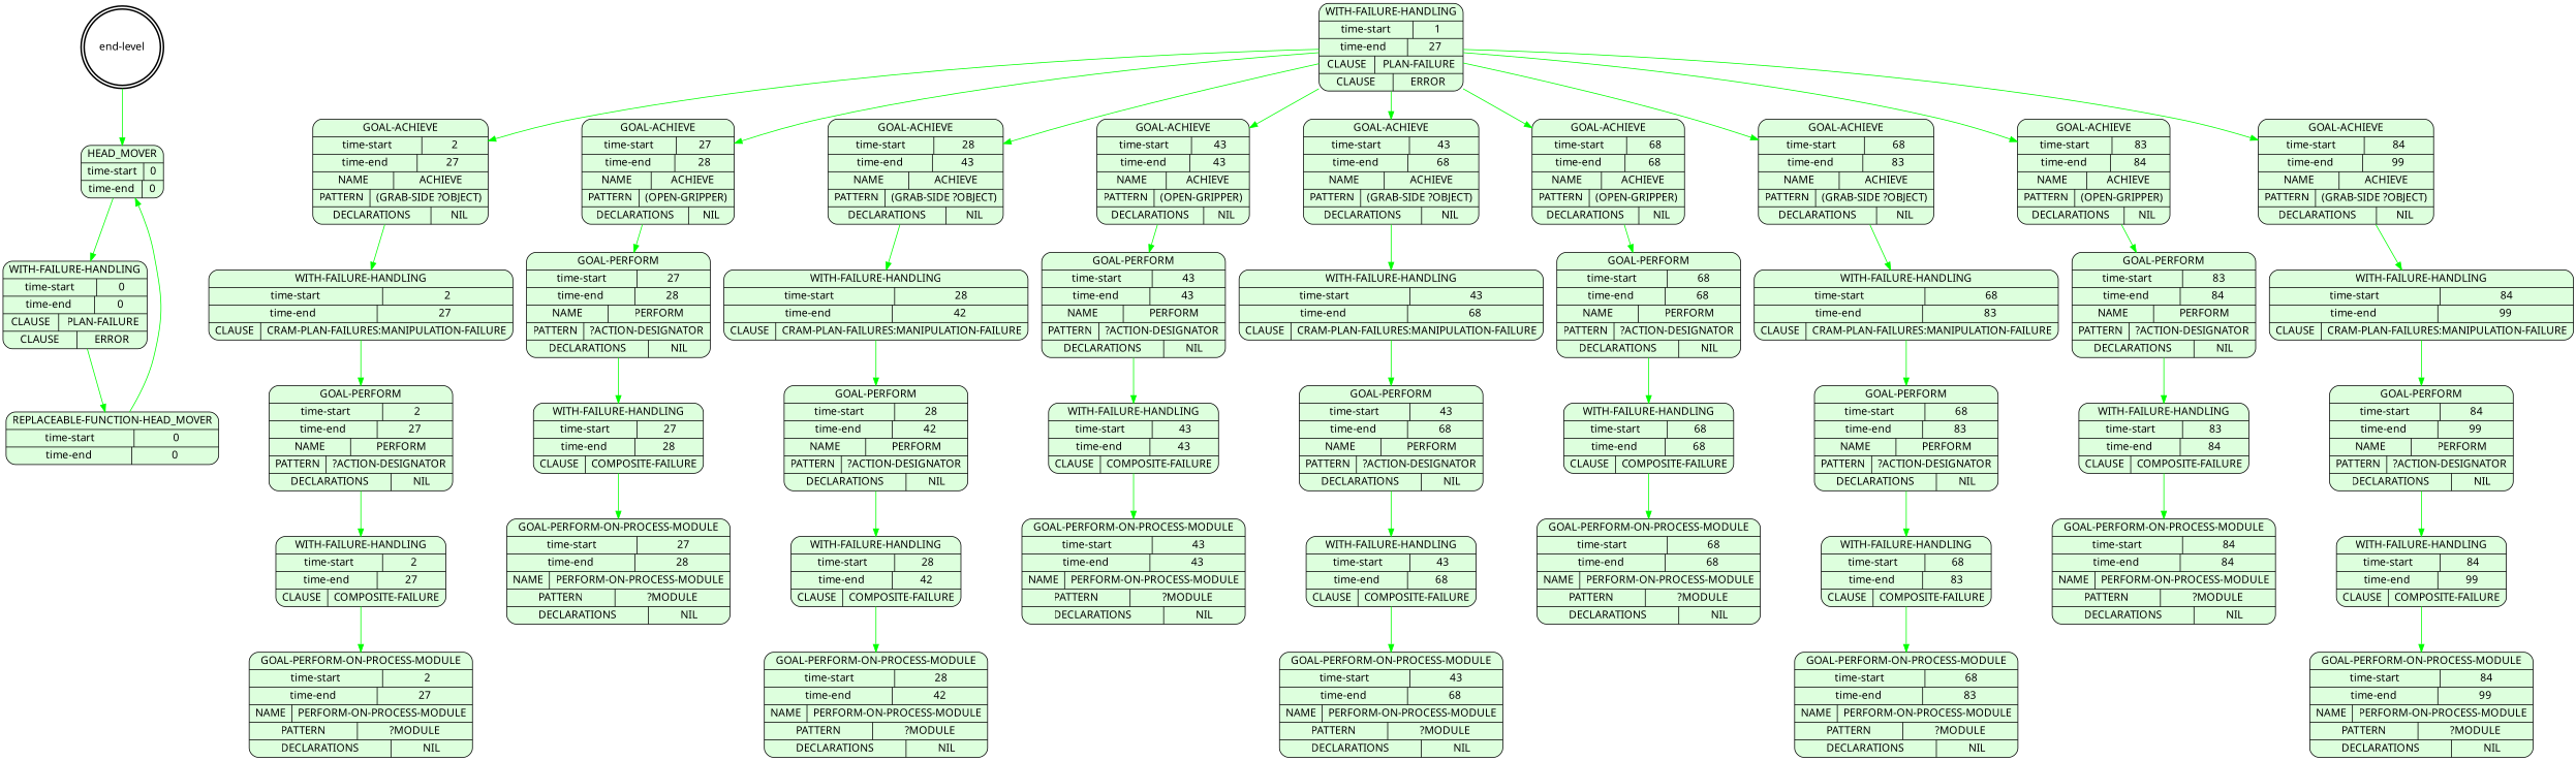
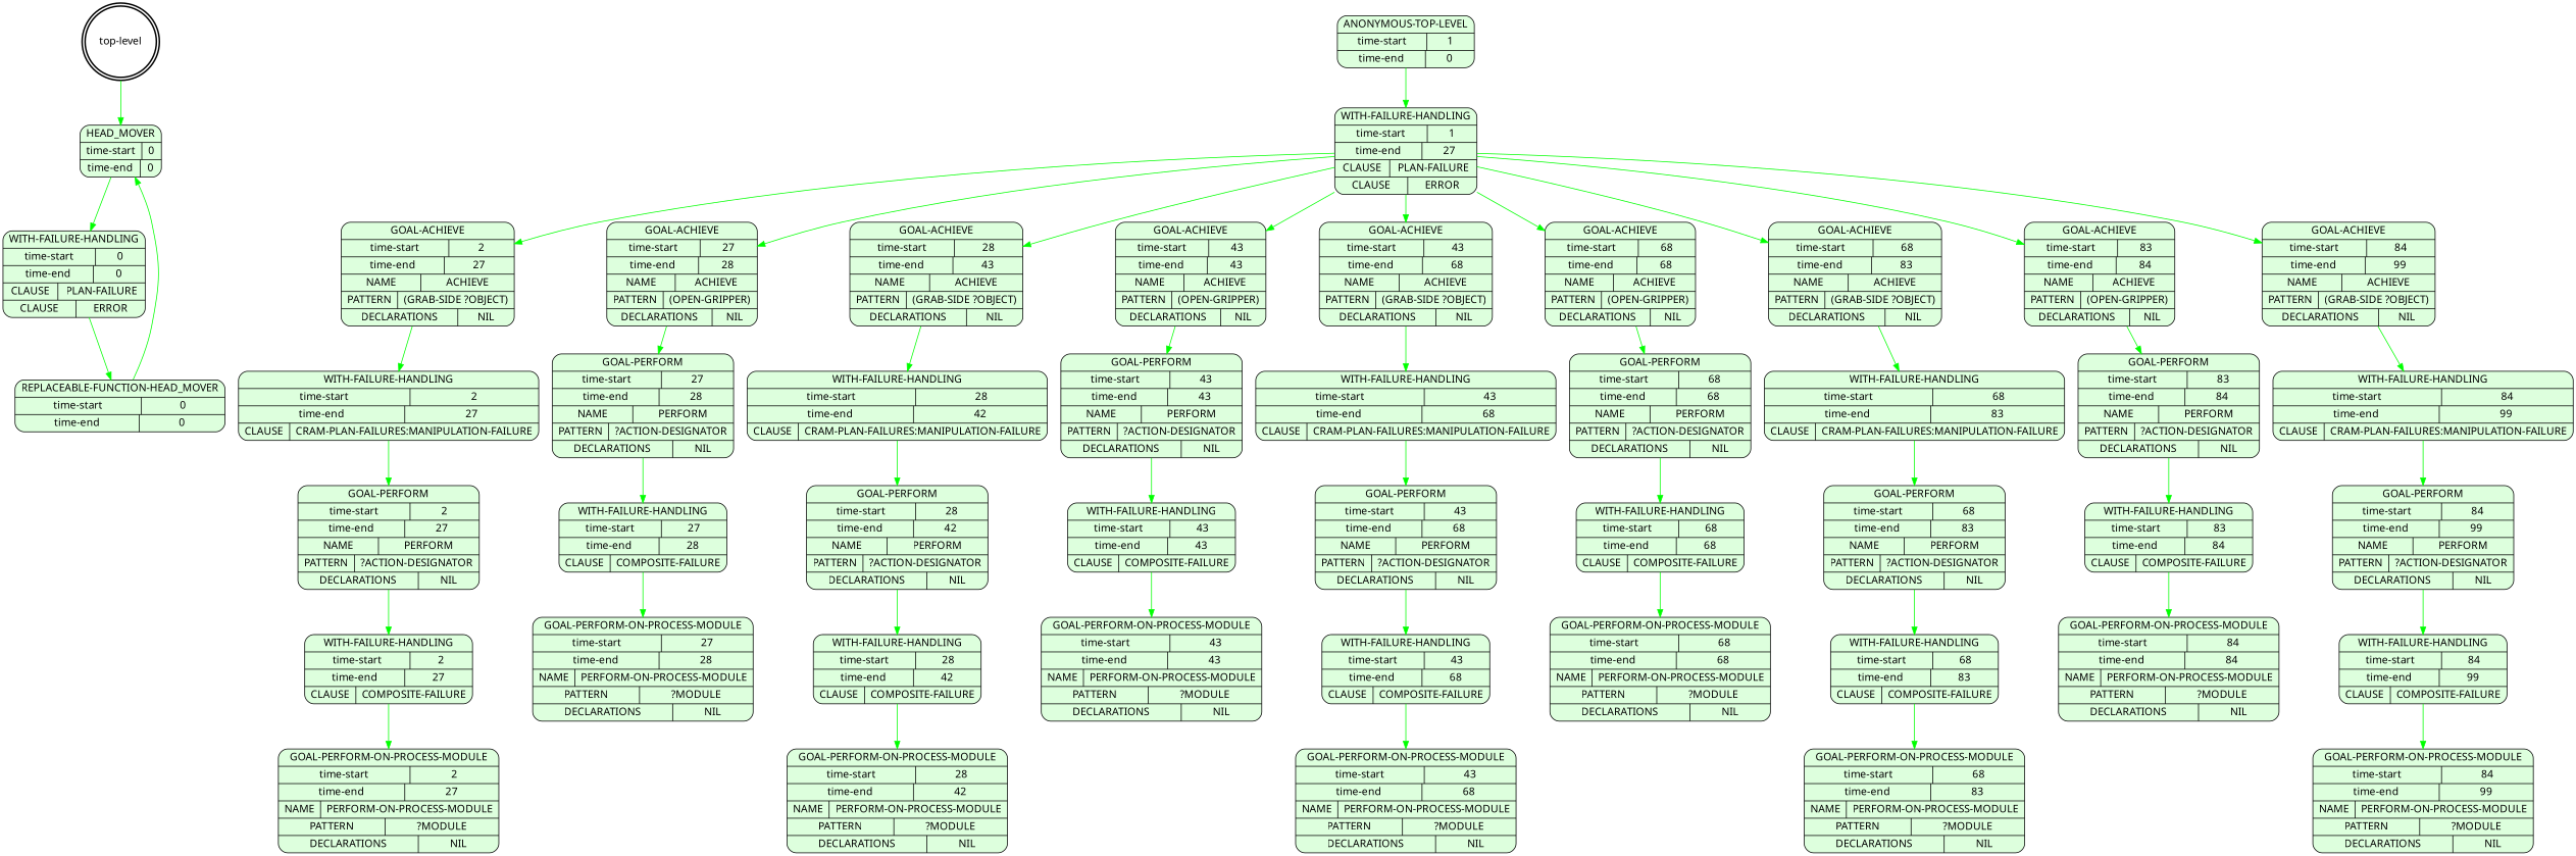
  digraph {
    fontname="Noto Sans"
    node [fontname="Noto Sans" shape=Mrecord style=filled fillcolor="#ddffdd"]
    edge [color=green fontname="Noto Sans"]
-   n1 [label="end-level" shape=doublecircle style=bold fillcolor=""]
+   n1 [label="top-level" shape=doublecircle style=bold fillcolor=""]
    n2 [label="{HEAD_MOVER|{time-start | 0}|{time-end | 0}}"]
    n3 [label="{WITH-FAILURE-HANDLING|{time-start | 0}|{time-end | 0}|{CLAUSE | PLAN-FAILURE}|{CLAUSE | ERROR}}"]
    n4 [label="{REPLACEABLE-FUNCTION-HEAD_MOVER|{time-start | 0}|{time-end | 0}}"]
+   n5 [label="{ANONYMOUS-TOP-LEVEL|{time-start | 1}|{time-end | 0}}"]
    n6 [label="{WITH-FAILURE-HANDLING|{time-start | 1}|{time-end | 27}|{CLAUSE | PLAN-FAILURE}|{CLAUSE | ERROR}}"]
    n7 [label="{GOAL-ACHIEVE|{time-start | 2}|{time-end | 27}|{NAME | ACHIEVE}|{PATTERN | (GRAB-SIDE ?OBJECT)}|{DECLARATIONS | NIL}}"]
    n8 [label="{GOAL-ACHIEVE|{time-start | 27}|{time-end | 28}|{NAME | ACHIEVE}|{PATTERN | (OPEN-GRIPPER)}|{DECLARATIONS | NIL}}"]
    n9 [label="{GOAL-ACHIEVE|{time-start | 28}|{time-end | 43}|{NAME | ACHIEVE}|{PATTERN | (GRAB-SIDE ?OBJECT)}|{DECLARATIONS | NIL}}"]
    n10 [label="{GOAL-ACHIEVE|{time-start | 43}|{time-end | 43}|{NAME | ACHIEVE}|{PATTERN | (OPEN-GRIPPER)}|{DECLARATIONS | NIL}}"]
    n11 [label="{GOAL-ACHIEVE|{time-start | 43}|{time-end | 68}|{NAME | ACHIEVE}|{PATTERN | (GRAB-SIDE ?OBJECT)}|{DECLARATIONS | NIL}}"]
    n12 [label="{GOAL-ACHIEVE|{time-start | 68}|{time-end | 68}|{NAME | ACHIEVE}|{PATTERN | (OPEN-GRIPPER)}|{DECLARATIONS | NIL}}"]
    n13 [label="{GOAL-ACHIEVE|{time-start | 68}|{time-end | 83}|{NAME | ACHIEVE}|{PATTERN | (GRAB-SIDE ?OBJECT)}|{DECLARATIONS | NIL}}"]
    n14 [label="{GOAL-ACHIEVE|{time-start | 83}|{time-end | 84}|{NAME | ACHIEVE}|{PATTERN | (OPEN-GRIPPER)}|{DECLARATIONS | NIL}}"]
    n15 [label="{GOAL-ACHIEVE|{time-start | 84}|{time-end | 99}|{NAME | ACHIEVE}|{PATTERN | (GRAB-SIDE ?OBJECT)}|{DECLARATIONS | NIL}}"]
    n16 [label="{WITH-FAILURE-HANDLING|{time-start | 2}|{time-end | 27}|{CLAUSE | CRAM-PLAN-FAILURES:MANIPULATION-FAILURE}}"]
    n17 [label="{GOAL-PERFORM|{time-start | 27}|{time-end | 28}|{NAME | PERFORM}|{PATTERN | ?ACTION-DESIGNATOR}|{DECLARATIONS | NIL}}"]
    n18 [label="{WITH-FAILURE-HANDLING|{time-start | 28}|{time-end | 42}|{CLAUSE | CRAM-PLAN-FAILURES:MANIPULATION-FAILURE}}"]
    n19 [label="{GOAL-PERFORM|{time-start | 43}|{time-end | 43}|{NAME | PERFORM}|{PATTERN | ?ACTION-DESIGNATOR}|{DECLARATIONS | NIL}}"]
    n20 [label="{WITH-FAILURE-HANDLING|{time-start | 43}|{time-end | 68}|{CLAUSE | CRAM-PLAN-FAILURES:MANIPULATION-FAILURE}}"]
    n21 [label="{GOAL-PERFORM|{time-start | 68}|{time-end | 68}|{NAME | PERFORM}|{PATTERN | ?ACTION-DESIGNATOR}|{DECLARATIONS | NIL}}"]
    n22 [label="{WITH-FAILURE-HANDLING|{time-start | 68}|{time-end | 83}|{CLAUSE | CRAM-PLAN-FAILURES:MANIPULATION-FAILURE}}"]
    n23 [label="{GOAL-PERFORM|{time-start | 83}|{time-end | 84}|{NAME | PERFORM}|{PATTERN | ?ACTION-DESIGNATOR}|{DECLARATIONS | NIL}}"]
    n24 [label="{WITH-FAILURE-HANDLING|{time-start | 84}|{time-end | 99}|{CLAUSE | CRAM-PLAN-FAILURES:MANIPULATION-FAILURE}}"]
    n25 [label="{GOAL-PERFORM|{time-start | 2}|{time-end | 27}|{NAME | PERFORM}|{PATTERN | ?ACTION-DESIGNATOR}|{DECLARATIONS | NIL}}"]
    n26 [label="{WITH-FAILURE-HANDLING|{time-start | 2}|{time-end | 27}|{CLAUSE | COMPOSITE-FAILURE}}"]
    n27 [label="{GOAL-PERFORM-ON-PROCESS-MODULE|{time-start | 2}|{time-end | 27}|{NAME | PERFORM-ON-PROCESS-MODULE}|{PATTERN | ?MODULE}|{DECLARATIONS | NIL}}"]
    n28 [label="{WITH-FAILURE-HANDLING|{time-start | 27}|{time-end | 28}|{CLAUSE | COMPOSITE-FAILURE}}"]
    n29 [label="{GOAL-PERFORM-ON-PROCESS-MODULE|{time-start | 27}|{time-end | 28}|{NAME | PERFORM-ON-PROCESS-MODULE}|{PATTERN | ?MODULE}|{DECLARATIONS | NIL}}"]
    n30 [label="{GOAL-PERFORM|{time-start | 28}|{time-end | 42}|{NAME | PERFORM}|{PATTERN | ?ACTION-DESIGNATOR}|{DECLARATIONS | NIL}}"]
    n31 [label="{WITH-FAILURE-HANDLING|{time-start | 28}|{time-end | 42}|{CLAUSE | COMPOSITE-FAILURE}}"]
    n32 [label="{GOAL-PERFORM-ON-PROCESS-MODULE|{time-start | 28}|{time-end | 42}|{NAME | PERFORM-ON-PROCESS-MODULE}|{PATTERN | ?MODULE}|{DECLARATIONS | NIL}}"]
    n33 [label="{WITH-FAILURE-HANDLING|{time-start | 43}|{time-end | 43}|{CLAUSE | COMPOSITE-FAILURE}}"]
    n34 [label="{GOAL-PERFORM-ON-PROCESS-MODULE|{time-start | 43}|{time-end | 43}|{NAME | PERFORM-ON-PROCESS-MODULE}|{PATTERN | ?MODULE}|{DECLARATIONS | NIL}}"]
    n35 [label="{GOAL-PERFORM|{time-start | 43}|{time-end | 68}|{NAME | PERFORM}|{PATTERN | ?ACTION-DESIGNATOR}|{DECLARATIONS | NIL}}"]
    n36 [label="{WITH-FAILURE-HANDLING|{time-start | 43}|{time-end | 68}|{CLAUSE | COMPOSITE-FAILURE}}"]
    n37 [label="{GOAL-PERFORM-ON-PROCESS-MODULE|{time-start | 43}|{time-end | 68}|{NAME | PERFORM-ON-PROCESS-MODULE}|{PATTERN | ?MODULE}|{DECLARATIONS | NIL}}"]
    n38 [label="{WITH-FAILURE-HANDLING|{time-start | 68}|{time-end | 68}|{CLAUSE | COMPOSITE-FAILURE}}"]
    n39 [label="{GOAL-PERFORM-ON-PROCESS-MODULE|{time-start | 68}|{time-end | 68}|{NAME | PERFORM-ON-PROCESS-MODULE}|{PATTERN | ?MODULE}|{DECLARATIONS | NIL}}"]
    n40 [label="{GOAL-PERFORM|{time-start | 68}|{time-end | 83}|{NAME | PERFORM}|{PATTERN | ?ACTION-DESIGNATOR}|{DECLARATIONS | NIL}}"]
    n41 [label="{WITH-FAILURE-HANDLING|{time-start | 68}|{time-end | 83}|{CLAUSE | COMPOSITE-FAILURE}}"]
    n42 [label="{GOAL-PERFORM-ON-PROCESS-MODULE|{time-start | 68}|{time-end | 83}|{NAME | PERFORM-ON-PROCESS-MODULE}|{PATTERN | ?MODULE}|{DECLARATIONS | NIL}}"]
    n43 [label="{WITH-FAILURE-HANDLING|{time-start | 83}|{time-end | 84}|{CLAUSE | COMPOSITE-FAILURE}}"]
    n44 [label="{GOAL-PERFORM-ON-PROCESS-MODULE|{time-start | 84}|{time-end | 84}|{NAME | PERFORM-ON-PROCESS-MODULE}|{PATTERN | ?MODULE}|{DECLARATIONS | NIL}}"]
    n45 [label="{GOAL-PERFORM|{time-start | 84}|{time-end | 99}|{NAME | PERFORM}|{PATTERN | ?ACTION-DESIGNATOR}|{DECLARATIONS | NIL}}"]
    n46 [label="{WITH-FAILURE-HANDLING|{time-start | 84}|{time-end | 99}|{CLAUSE | COMPOSITE-FAILURE}}"]
    n47 [label="{GOAL-PERFORM-ON-PROCESS-MODULE|{time-start | 84}|{time-end | 99}|{NAME | PERFORM-ON-PROCESS-MODULE}|{PATTERN | ?MODULE}|{DECLARATIONS | NIL}}"]
    n1 -> n2
    n2 -> n3
    n3 -> n4
    n4 -> n2
+   n5 -> n6
    n6 -> n7
    n6 -> n8
    n6 -> n9
    n6 -> n10
    n6 -> n11
    n6 -> n12
    n6 -> n13
    n6 -> n14
    n6 -> n15
    n7 -> n16
    n8 -> n17
    n9 -> n18
    n10 -> n19
    n11 -> n20
    n12 -> n21
    n13 -> n22
    n14 -> n23
    n15 -> n24
    n16 -> n25
    n17 -> n28
    n18 -> n30
    n19 -> n33
    n20 -> n35
    n21 -> n38
    n22 -> n40
    n23 -> n43
    n24 -> n45
    n25 -> n26
    n26 -> n27
    n28 -> n29
    n30 -> n31
    n31 -> n32
    n33 -> n34
    n35 -> n36
    n36 -> n37
    n38 -> n39
    n40 -> n41
    n41 -> n42
    n43 -> n44
    n45 -> n46
    n46 -> n47
  }
